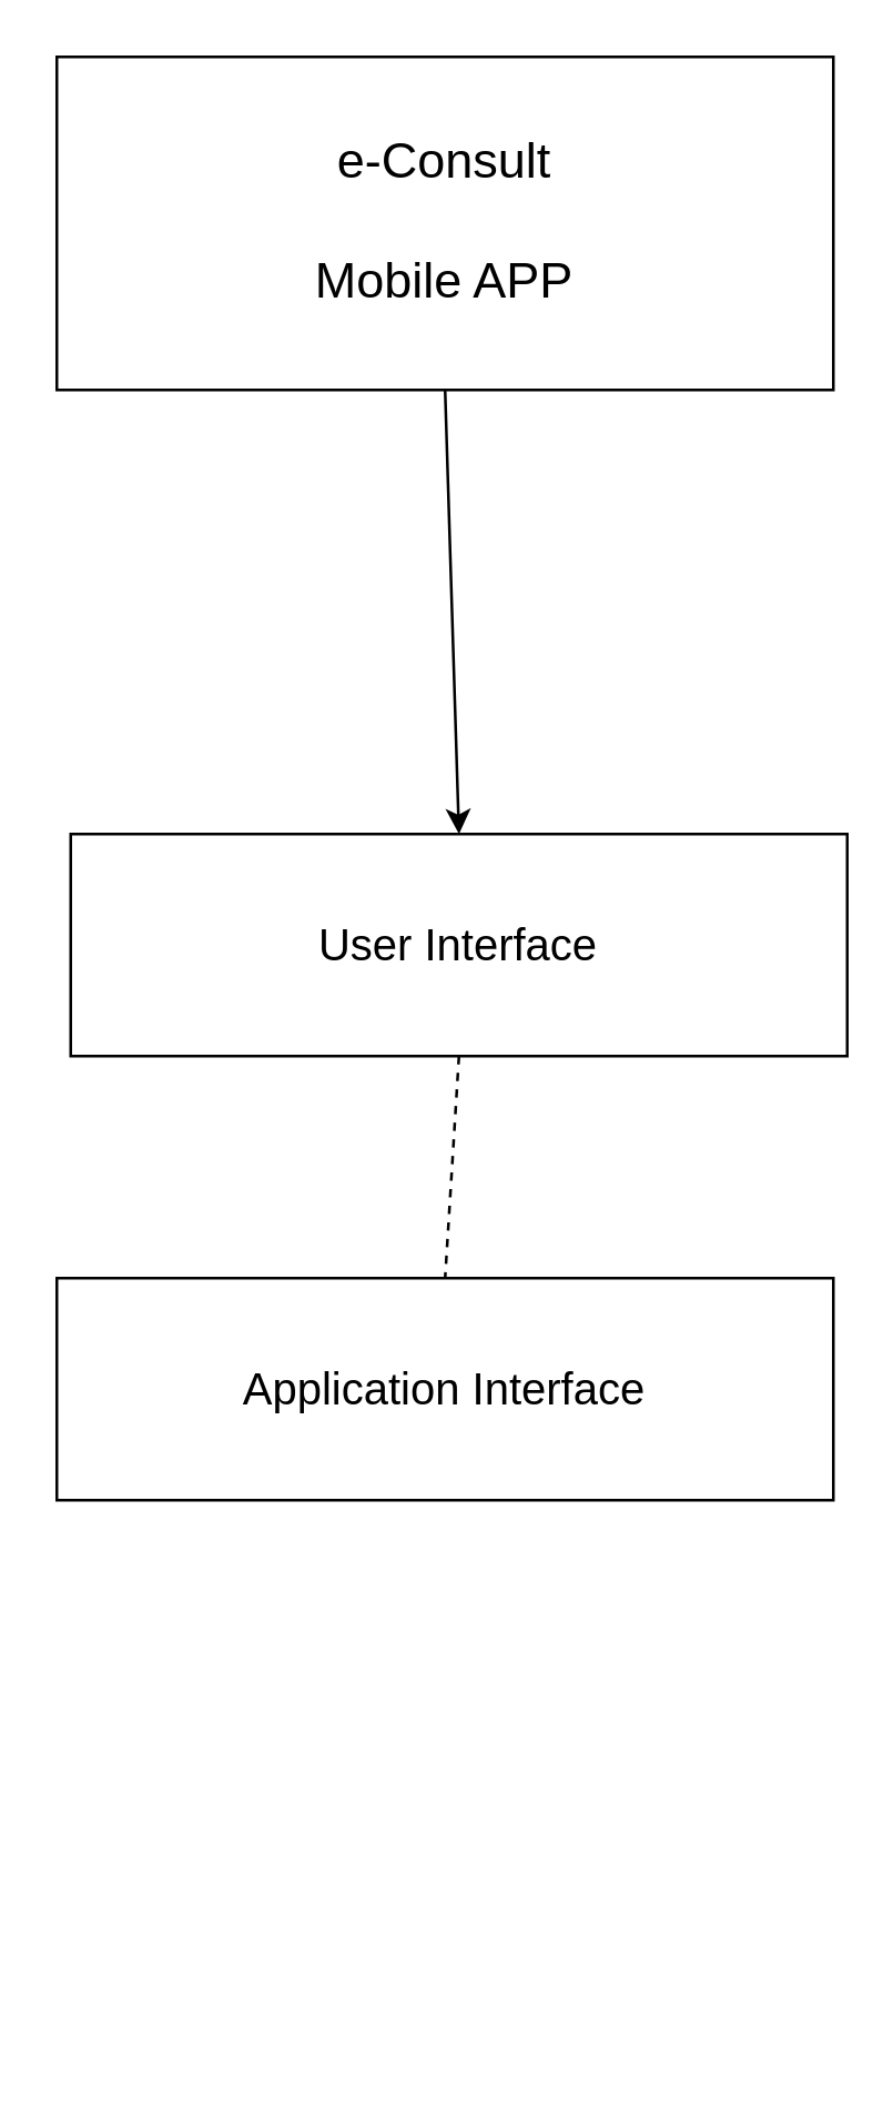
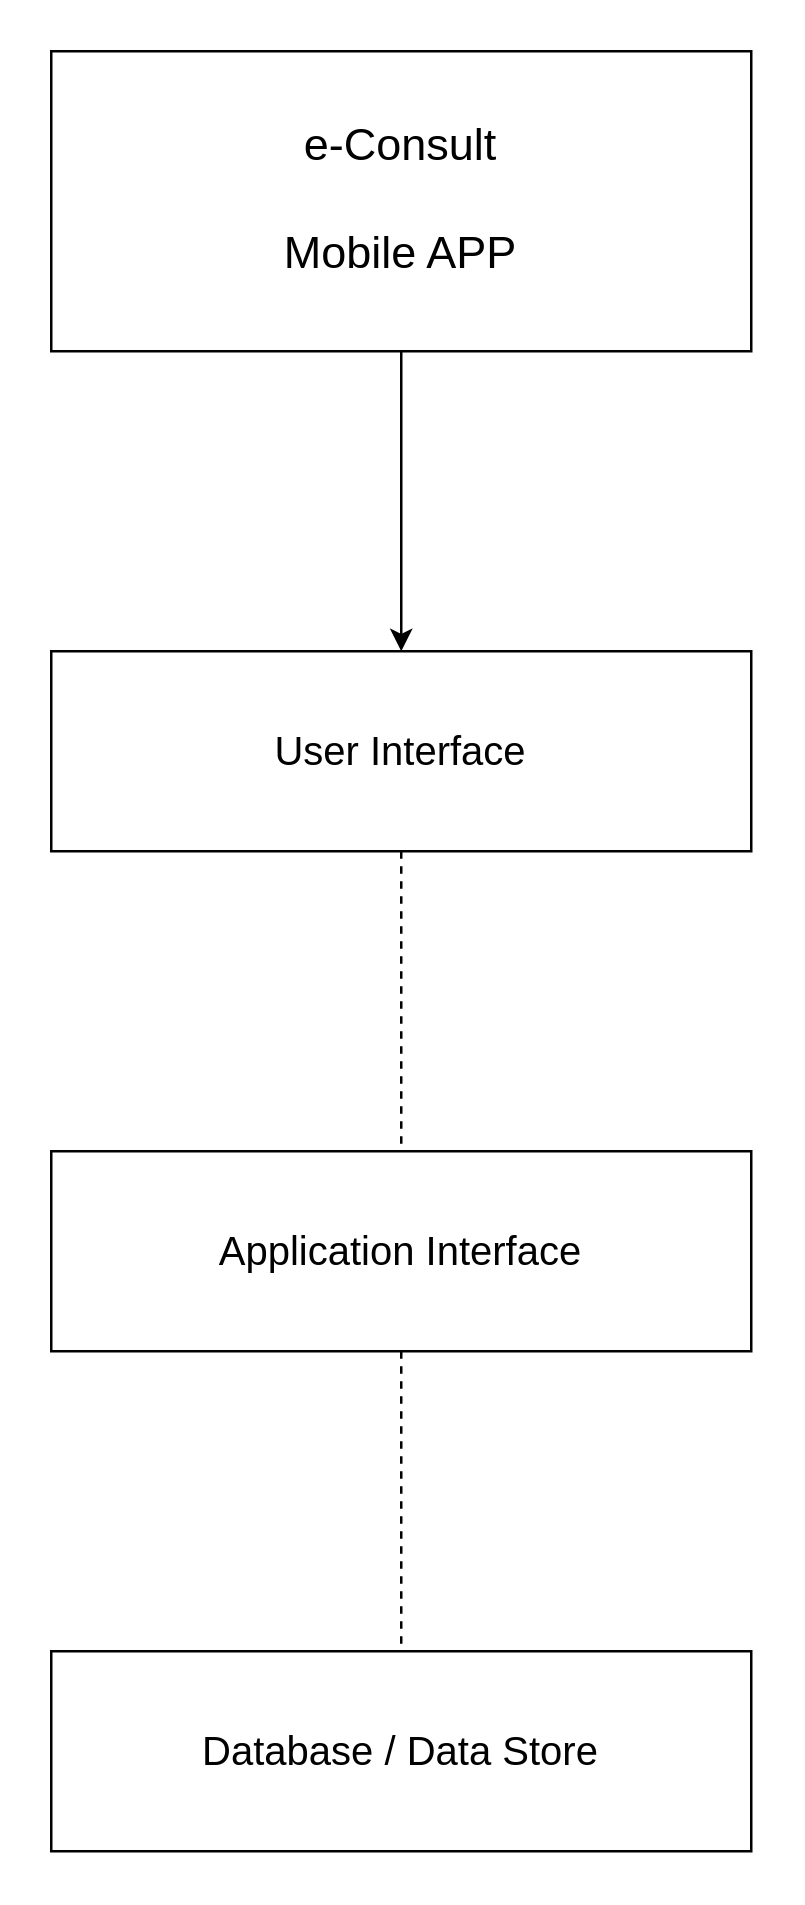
  <mxCell id="0" />
  <mxCell id="1" parent="0" />
  <mxCell id="2" value="&lt;font style=&quot;font-size: 18px;&quot;&gt;e-Consult&lt;br&gt;&lt;br&gt;Mobile APP&lt;br&gt;&lt;/font&gt;" style="rounded=0;whiteSpace=wrap;html=1;" vertex="1" parent="1"><mxGeometry x="20" y="20" width="280" height="120" as="geometry" /></mxCell>
  <mxCell id="3" value="&lt;font size=&quot;3&quot;&gt;Application Interface&lt;/font&gt;" style="rounded=0;whiteSpace=wrap;html=1;" vertex="1" parent="1"><mxGeometry x="20" y="460" width="280" height="80" as="geometry" /></mxCell>
- <mxCell id="4" value="&lt;font size=&quot;3&quot;&gt;User Interface&lt;/font&gt;" style="rounded=0;whiteSpace=wrap;html=1;" vertex="1" parent="1"><mxGeometry x="25" y="300" width="280" height="80" as="geometry" /></mxCell>
+ <mxCell id="4" value="&lt;font size=&quot;3&quot;&gt;User Interface&lt;/font&gt;" style="rounded=0;whiteSpace=wrap;html=1;" vertex="1" parent="1"><mxGeometry x="20" y="260" width="280" height="80" as="geometry" /></mxCell>
+ <mxCell id="5" value="&lt;font size=&quot;3&quot;&gt;Database / Data Store&lt;/font&gt;" style="rounded=0;whiteSpace=wrap;html=1;" vertex="1" parent="1"><mxGeometry x="20" y="660" width="280" height="80" as="geometry" /></mxCell>
  <mxCell id="6" value="" style="endArrow=classic;html=1;rounded=0;exitX=0.5;exitY=1;exitDx=0;exitDy=0;entryX=0.5;entryY=0;entryDx=0;entryDy=0;" edge="1" parent="1" source="2" target="4"><mxGeometry width="50" height="50" relative="1" as="geometry"><mxPoint x="180" y="250" as="sourcePoint" /><mxPoint x="230" y="200" as="targetPoint" /></mxGeometry></mxCell>
  <mxCell id="7" value="" style="endArrow=none;dashed=1;html=1;rounded=0;exitX=0.5;exitY=1;exitDx=0;exitDy=0;entryX=0.5;entryY=0;entryDx=0;entryDy=0;" edge="1" parent="1" source="4" target="3"><mxGeometry width="50" height="50" relative="1" as="geometry"><mxPoint x="180" y="450" as="sourcePoint" /><mxPoint x="230" y="400" as="targetPoint" /></mxGeometry></mxCell>
+ <mxCell id="8" value="" style="endArrow=none;dashed=1;html=1;rounded=0;exitX=0.5;exitY=1;exitDx=0;exitDy=0;" edge="1" parent="1" source="3" target="5"><mxGeometry width="50" height="50" relative="1" as="geometry"><mxPoint x="180" y="450" as="sourcePoint" /><mxPoint x="230" y="400" as="targetPoint" /></mxGeometry></mxCell>
